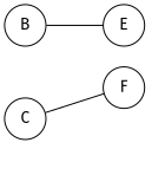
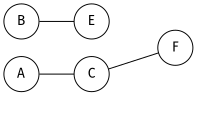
  graph {
    fontname="Fira Sans"
    ordering=out
    rankdir=LR
    node [fontname="Fira Sans" shape=circle]
    edge [fontname="Fira Sans"]
+   A
    C
    B
    E
    F
    NULL [style=invis shape=""]
+   A -- C
    C -- F
    C -- NULL [style=invis]
    B -- E
  }
